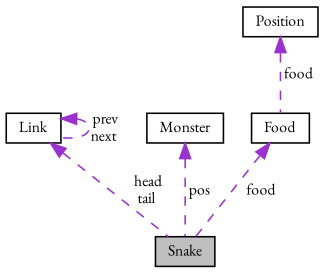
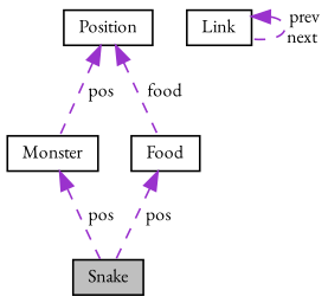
  digraph {
    fontname="EB Garamond"
    node [color=black fillcolor=white fontname="EB Garamond" fontsize=10 shape=record style=filled]
    edge [color=darkorchid3 dir=back fontname="EB Garamond" fontsize=10 labelfontname=Helvetica labelfontsize=10 style=dashed]
    n1 [fillcolor=grey75 fontcolor=black height=0.2 label=Snake width=0.4]
    n2 [height=0.2 label=Link width=0.4]
    n3 [height=0.2 label=Monster width=0.4]
    n4 [height=0.2 label=Position width=0.4]
    n5 [height=0.2 label=Food width=0.4]
-   n2 -> n1 [label=" head\ntail"]
    n2 -> n2 [label=" prev\nnext"]
    n3 -> n1 [label=" pos"]
+   n4 -> n3 [label=" pos"]
    n4 -> n5 [label=" food"]
-   n5 -> n1 [label=" food"]
+   n5 -> n1 [label=" pos"]
  }
